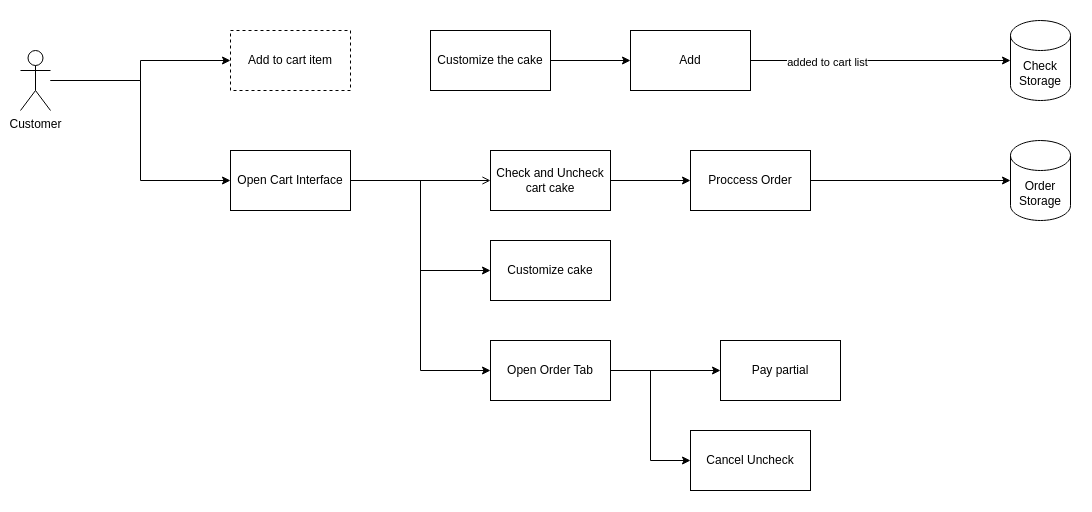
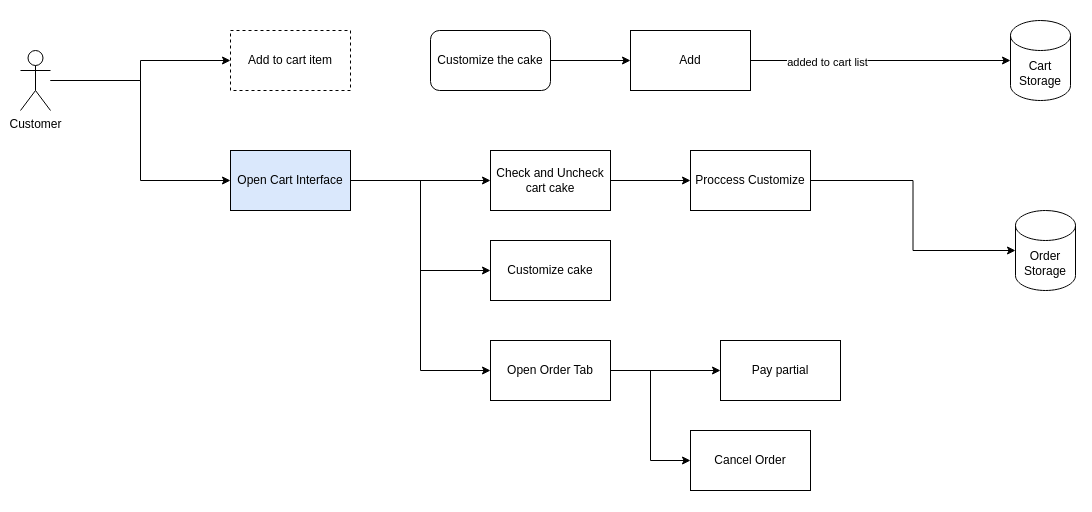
  <mxCell id="0" />
  <mxCell id="1" parent="0" />
  <mxCell id="2" style="edgeStyle=orthogonalEdgeStyle;rounded=0;orthogonalLoop=1;jettySize=auto;html=1;entryX=0;entryY=0.5;entryDx=0;entryDy=0;" edge="1" parent="1" source="4" target="5"><mxGeometry relative="1" as="geometry" /></mxCell>
  <mxCell id="3" style="edgeStyle=orthogonalEdgeStyle;rounded=0;orthogonalLoop=1;jettySize=auto;html=1;entryX=0;entryY=0.5;entryDx=0;entryDy=0;" edge="1" parent="1" source="4" target="15"><mxGeometry relative="1" as="geometry" /></mxCell>
  <mxCell id="4" value="Customer" style="shape=umlActor;verticalLabelPosition=bottom;verticalAlign=top;html=1;outlineConnect=0;" vertex="1" parent="1"><mxGeometry x="20" y="50" width="30" height="60" as="geometry" /></mxCell>
  <mxCell id="5" value="Add to cart item" style="rounded=0;whiteSpace=wrap;html=1;dashed=1;" vertex="1" parent="1"><mxGeometry x="230" y="30" width="120" height="60" as="geometry" /></mxCell>
  <mxCell id="6" style="edgeStyle=orthogonalEdgeStyle;rounded=0;orthogonalLoop=1;jettySize=auto;html=1;entryX=0;entryY=0.5;entryDx=0;entryDy=0;" edge="1" parent="1" source="7" target="10"><mxGeometry relative="1" as="geometry" /></mxCell>
- <mxCell id="7" value="Customize the cake" style="rounded=0;whiteSpace=wrap;html=1;" vertex="1" parent="1"><mxGeometry x="430" y="30" width="120" height="60" as="geometry" /></mxCell>
+ <mxCell id="7" value="Customize the cake" style="whiteSpace=wrap;html=1;rounded=1;" vertex="1" parent="1"><mxGeometry x="430" y="30" width="120" height="60" as="geometry" /></mxCell>
  <mxCell id="8" style="edgeStyle=orthogonalEdgeStyle;rounded=0;orthogonalLoop=1;jettySize=auto;html=1;" edge="1" parent="1" source="10" target="11"><mxGeometry relative="1" as="geometry" /></mxCell>
  <mxCell id="9" value="added to cart list" style="edgeLabel;html=1;align=center;verticalAlign=middle;resizable=0;points=[];" vertex="1" connectable="0" parent="8"><mxGeometry x="-0.413" y="-1" relative="1" as="geometry"><mxPoint as="offset" /></mxGeometry></mxCell>
  <mxCell id="10" value="Add" style="rounded=0;whiteSpace=wrap;html=1;" vertex="1" parent="1"><mxGeometry x="630" y="30" width="120" height="60" as="geometry" /></mxCell>
- <mxCell id="11" value="Check Storage" style="shape=cylinder3;whiteSpace=wrap;html=1;boundedLbl=1;backgroundOutline=1;size=15;" vertex="1" parent="1"><mxGeometry x="1010" y="20" width="60" height="80" as="geometry" /></mxCell>
- <mxCell id="12" style="edgeStyle=orthogonalEdgeStyle;rounded=0;orthogonalLoop=1;jettySize=auto;html=1;entryX=0;entryY=0.5;entryDx=0;entryDy=0;endArrow=open;" edge="1" parent="1" source="15" target="17"><mxGeometry relative="1" as="geometry" /></mxCell>
+ <mxCell id="11" value="Cart Storage" style="shape=cylinder3;whiteSpace=wrap;html=1;boundedLbl=1;backgroundOutline=1;size=15;" vertex="1" parent="1"><mxGeometry x="1010" y="20" width="60" height="80" as="geometry" /></mxCell>
+ <mxCell id="12" style="edgeStyle=orthogonalEdgeStyle;rounded=0;orthogonalLoop=1;jettySize=auto;html=1;entryX=0;entryY=0.5;entryDx=0;entryDy=0;" edge="1" parent="1" source="15" target="17"><mxGeometry relative="1" as="geometry" /></mxCell>
  <mxCell id="13" style="edgeStyle=orthogonalEdgeStyle;rounded=0;orthogonalLoop=1;jettySize=auto;html=1;entryX=0;entryY=0.5;entryDx=0;entryDy=0;" edge="1" parent="1" source="15" target="18"><mxGeometry relative="1" as="geometry" /></mxCell>
  <mxCell id="14" style="edgeStyle=orthogonalEdgeStyle;rounded=0;orthogonalLoop=1;jettySize=auto;html=1;entryX=0;entryY=0.5;entryDx=0;entryDy=0;" edge="1" parent="1" source="15" target="24"><mxGeometry relative="1" as="geometry" /></mxCell>
- <mxCell id="15" value="Open Cart Interface" style="rounded=0;whiteSpace=wrap;html=1;" vertex="1" parent="1"><mxGeometry x="230" y="150" width="120" height="60" as="geometry" /></mxCell>
+ <mxCell id="15" value="Open Cart Interface" style="rounded=0;whiteSpace=wrap;html=1;fillColor=#dae8fc;" vertex="1" parent="1"><mxGeometry x="230" y="150" width="120" height="60" as="geometry" /></mxCell>
  <mxCell id="16" style="edgeStyle=orthogonalEdgeStyle;rounded=0;orthogonalLoop=1;jettySize=auto;html=1;entryX=0;entryY=0.5;entryDx=0;entryDy=0;" edge="1" parent="1" source="17" target="19"><mxGeometry relative="1" as="geometry" /></mxCell>
  <mxCell id="17" value="Check and Uncheck cart cake" style="rounded=0;whiteSpace=wrap;html=1;" vertex="1" parent="1"><mxGeometry x="490" y="150" width="120" height="60" as="geometry" /></mxCell>
  <mxCell id="18" value="Customize cake" style="rounded=0;whiteSpace=wrap;html=1;" vertex="1" parent="1"><mxGeometry x="490" y="240" width="120" height="60" as="geometry" /></mxCell>
- <mxCell id="19" value="Proccess Order" style="rounded=0;whiteSpace=wrap;html=1;" vertex="1" parent="1"><mxGeometry x="690" y="150" width="120" height="60" as="geometry" /></mxCell>
- <mxCell id="20" value="Order Storage" style="shape=cylinder3;whiteSpace=wrap;html=1;boundedLbl=1;backgroundOutline=1;size=15;" vertex="1" parent="1"><mxGeometry x="1010" y="140" width="60" height="80" as="geometry" /></mxCell>
+ <mxCell id="19" value="Proccess Customize" style="rounded=0;whiteSpace=wrap;html=1;" vertex="1" parent="1"><mxGeometry x="690" y="150" width="120" height="60" as="geometry" /></mxCell>
+ <mxCell id="20" value="Order Storage" style="shape=cylinder3;whiteSpace=wrap;html=1;boundedLbl=1;backgroundOutline=1;size=15;" vertex="1" parent="1"><mxGeometry x="1015" y="210" width="60" height="80" as="geometry" /></mxCell>
  <mxCell id="21" style="edgeStyle=orthogonalEdgeStyle;rounded=0;orthogonalLoop=1;jettySize=auto;html=1;entryX=0;entryY=0.5;entryDx=0;entryDy=0;entryPerimeter=0;" edge="1" parent="1" source="19" target="20"><mxGeometry relative="1" as="geometry" /></mxCell>
  <mxCell id="22" style="edgeStyle=orthogonalEdgeStyle;rounded=0;orthogonalLoop=1;jettySize=auto;html=1;entryX=0;entryY=0.5;entryDx=0;entryDy=0;" edge="1" parent="1" source="24" target="25"><mxGeometry relative="1" as="geometry" /></mxCell>
  <mxCell id="23" style="edgeStyle=orthogonalEdgeStyle;rounded=0;orthogonalLoop=1;jettySize=auto;html=1;entryX=0;entryY=0.5;entryDx=0;entryDy=0;" edge="1" parent="1" source="24" target="26"><mxGeometry relative="1" as="geometry" /></mxCell>
  <mxCell id="24" value="Open Order Tab" style="rounded=0;whiteSpace=wrap;html=1;" vertex="1" parent="1"><mxGeometry x="490" y="340" width="120" height="60" as="geometry" /></mxCell>
  <mxCell id="25" value="Pay partial" style="rounded=0;whiteSpace=wrap;html=1;" vertex="1" parent="1"><mxGeometry x="720" y="340" width="120" height="60" as="geometry" /></mxCell>
- <mxCell id="26" value="Cancel Uncheck" style="rounded=0;whiteSpace=wrap;html=1;" vertex="1" parent="1"><mxGeometry x="690" y="430" width="120" height="60" as="geometry" /></mxCell>
+ <mxCell id="26" value="Cancel Order" style="rounded=0;whiteSpace=wrap;html=1;" vertex="1" parent="1"><mxGeometry x="690" y="430" width="120" height="60" as="geometry" /></mxCell>
